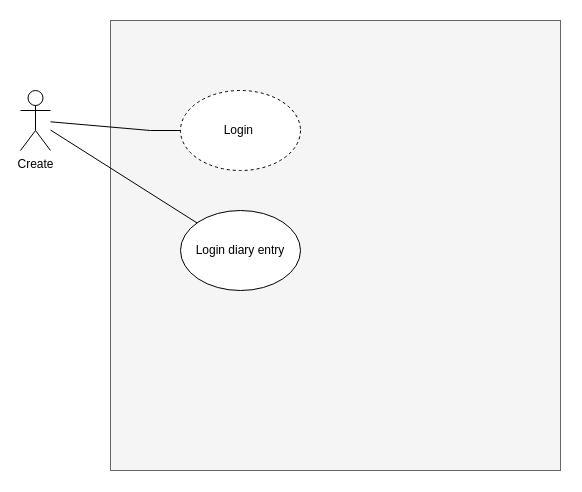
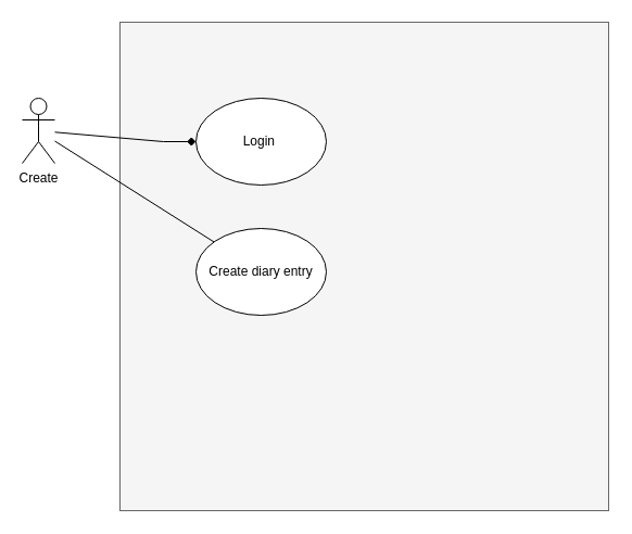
  <mxCell id="0" />
  <mxCell id="1" parent="0" />
  <mxCell id="2" value="" style="whiteSpace=wrap;html=1;aspect=fixed;fillColor=#f5f5f5;fontColor=#333333;strokeColor=#666666;" vertex="1" parent="1"><mxGeometry x="110" y="20" width="450" height="450" as="geometry" /></mxCell>
- <mxCell id="3" value="Login&amp;nbsp;" style="ellipse;whiteSpace=wrap;html=1;dashed=1;" parent="1" vertex="1"><mxGeometry x="180" y="90" width="120" height="80" as="geometry" /></mxCell>
+ <mxCell id="3" value="Login&amp;nbsp;" style="ellipse;whiteSpace=wrap;html=1;" parent="1" vertex="1"><mxGeometry x="180" y="90" width="120" height="80" as="geometry" /></mxCell>
  <mxCell id="4" value="Create" style="shape=umlActor;verticalLabelPosition=bottom;verticalAlign=top;html=1;outlineConnect=0;" vertex="1" parent="1"><mxGeometry x="20" y="90" width="30" height="60" as="geometry" /></mxCell>
- <mxCell id="5" value="" style="endArrow=none;html=1;rounded=0;" edge="1" parent="1" source="4" target="3"><mxGeometry width="50" height="50" relative="1" as="geometry"><mxPoint x="320" y="230" as="sourcePoint" /><mxPoint x="370" y="180" as="targetPoint" /><Array as="points"><mxPoint x="150" y="130" /></Array></mxGeometry></mxCell>
- <mxCell id="6" value="Login diary entry" style="ellipse;whiteSpace=wrap;html=1;" vertex="1" parent="1"><mxGeometry x="180" y="210" width="120" height="80" as="geometry" /></mxCell>
+ <mxCell id="5" value="" style="endArrow=diamond;html=1;rounded=0;" edge="1" parent="1" source="4" target="3"><mxGeometry width="50" height="50" relative="1" as="geometry"><mxPoint x="320" y="230" as="sourcePoint" /><mxPoint x="370" y="180" as="targetPoint" /><Array as="points"><mxPoint x="150" y="130" /></Array></mxGeometry></mxCell>
+ <mxCell id="6" value="Create diary entry" style="ellipse;whiteSpace=wrap;html=1;" vertex="1" parent="1"><mxGeometry x="180" y="210" width="120" height="80" as="geometry" /></mxCell>
  <mxCell id="7" value="" style="endArrow=none;html=1;rounded=0;" edge="1" parent="1" source="4" target="6"><mxGeometry width="50" height="50" relative="1" as="geometry"><mxPoint x="60" y="240" as="sourcePoint" /><mxPoint x="110" y="190" as="targetPoint" /></mxGeometry></mxCell>
